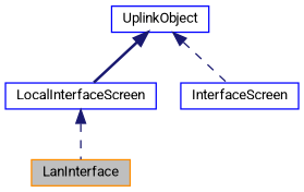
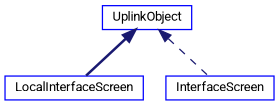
  digraph {
    fontname=Roboto
    node [color=blue fillcolor=white fontname=Roboto fontsize=10 shape=record style=filled]
    edge [color=midnightblue dir=back fontname=Roboto fontsize=10 labelfontname=Helvetica labelfontsize=10 style=dashed]
-   n1 [color=darkorange fillcolor=grey75 fontcolor=black height=0.2 label=LanInterface width=0.4]
    n2 [height=0.2 label=LocalInterfaceScreen width=0.4]
    n3 [height=0.2 label=InterfaceScreen width=0.4]
    n4 [height=0.2 label=UplinkObject width=0.4]
-   n2 -> n1
    n4 -> n2 [style=bold]
    n4 -> n3
  }
